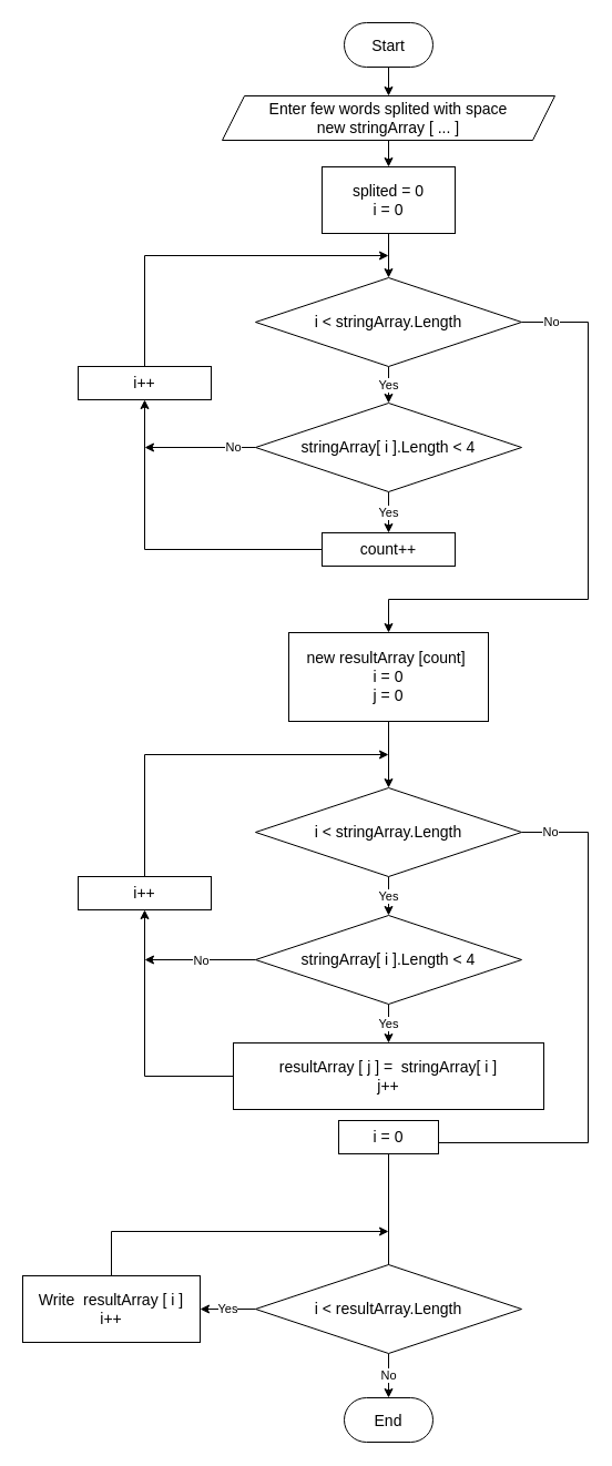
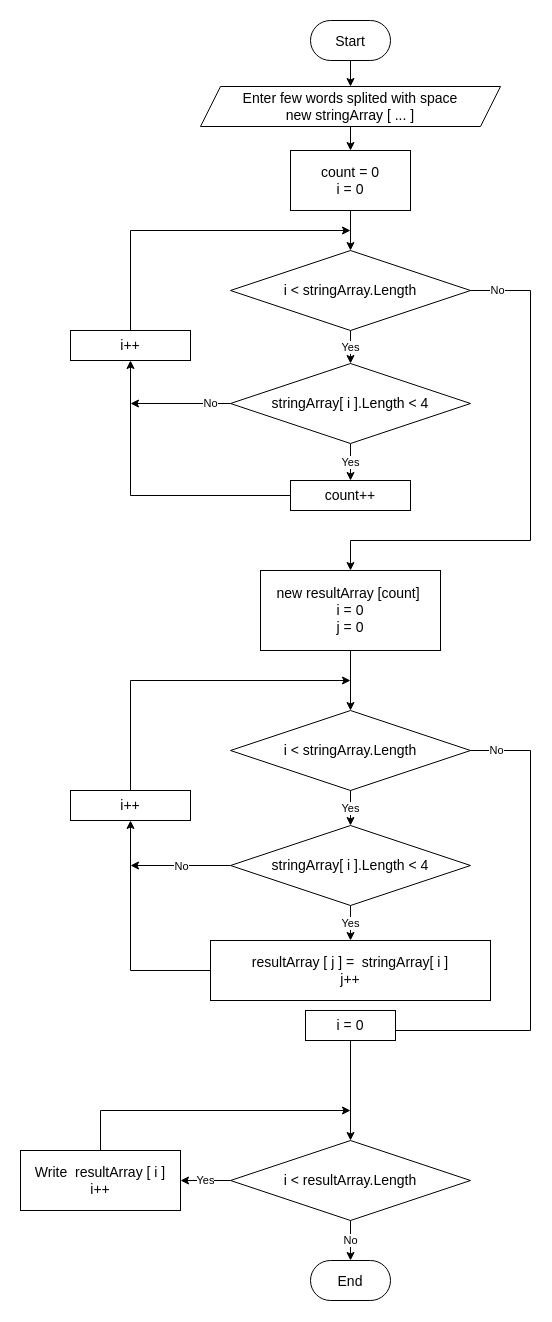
  <mxCell id="0" />
  <mxCell id="1" parent="0" />
  <mxCell id="2" style="edgeStyle=orthogonalEdgeStyle;rounded=0;orthogonalLoop=1;jettySize=auto;html=1;exitX=0.5;exitY=1;exitDx=0;exitDy=0;entryX=0.5;entryY=0;entryDx=0;entryDy=0;fontSize=14;" parent="1" source="3" target="5" edge="1"><mxGeometry relative="1" as="geometry" /></mxCell>
  <mxCell id="3" value="&lt;font style=&quot;font-size: 14px;&quot;&gt;Start&lt;/font&gt;" style="rounded=1;whiteSpace=wrap;html=1;fontSize=16;arcSize=50;" parent="1" vertex="1"><mxGeometry x="310" y="20" width="80" height="40" as="geometry" /></mxCell>
  <mxCell id="4" style="edgeStyle=orthogonalEdgeStyle;rounded=0;orthogonalLoop=1;jettySize=auto;html=1;exitX=0.5;exitY=1;exitDx=0;exitDy=0;entryX=0.5;entryY=0;entryDx=0;entryDy=0;fontSize=14;" parent="1" source="5" target="7" edge="1"><mxGeometry relative="1" as="geometry" /></mxCell>
  <mxCell id="5" value="Enter few words splited with space&lt;br&gt;new stringArray [ ... ]" style="shape=parallelogram;perimeter=parallelogramPerimeter;whiteSpace=wrap;html=1;fixedSize=1;fontSize=14;" parent="1" vertex="1"><mxGeometry x="200" y="86" width="300" height="40" as="geometry" /></mxCell>
  <mxCell id="6" style="edgeStyle=orthogonalEdgeStyle;rounded=0;orthogonalLoop=1;jettySize=auto;html=1;exitX=0.5;exitY=1;exitDx=0;exitDy=0;entryX=0.5;entryY=0;entryDx=0;entryDy=0;" parent="1" source="7" edge="1" target="10"><mxGeometry relative="1" as="geometry"><mxPoint x="350" y="300" as="targetPoint" /></mxGeometry></mxCell>
- <mxCell id="7" value="splited = 0&lt;br&gt;i = 0" style="rounded=0;whiteSpace=wrap;html=1;fontSize=14;" parent="1" vertex="1"><mxGeometry x="290" y="150" width="120" height="60" as="geometry" /></mxCell>
+ <mxCell id="7" value="count = 0&lt;br&gt;i = 0" style="rounded=0;whiteSpace=wrap;html=1;fontSize=14;" parent="1" vertex="1"><mxGeometry x="290" y="150" width="120" height="60" as="geometry" /></mxCell>
  <mxCell id="8" value="Yes" style="edgeStyle=orthogonalEdgeStyle;rounded=0;orthogonalLoop=1;jettySize=auto;html=1;exitX=0.5;exitY=1;exitDx=0;exitDy=0;entryX=0.5;entryY=0;entryDx=0;entryDy=0;" parent="1" source="10" target="13" edge="1"><mxGeometry relative="1" as="geometry" /></mxCell>
  <mxCell id="9" value="No" style="edgeStyle=orthogonalEdgeStyle;rounded=0;orthogonalLoop=1;jettySize=auto;html=1;exitX=1;exitY=0.5;exitDx=0;exitDy=0;entryX=0.5;entryY=0;entryDx=0;entryDy=0;" parent="1" source="10" target="17" edge="1"><mxGeometry x="-0.896" relative="1" as="geometry"><mxPoint x="350" y="680" as="targetPoint" /><Array as="points"><mxPoint x="530" y="290" /><mxPoint x="530" y="540" /><mxPoint x="350" y="540" /></Array><mxPoint as="offset" /></mxGeometry></mxCell>
  <mxCell id="10" value="i &amp;lt; stringArray.Length" style="rhombus;whiteSpace=wrap;html=1;fontSize=14;" parent="1" vertex="1"><mxGeometry x="230" y="250" width="240" height="80" as="geometry" /></mxCell>
  <mxCell id="11" value="Yes" style="edgeStyle=orthogonalEdgeStyle;rounded=0;orthogonalLoop=1;jettySize=auto;html=1;exitX=0.5;exitY=1;exitDx=0;exitDy=0;entryX=0.5;entryY=0;entryDx=0;entryDy=0;" parent="1" source="13" target="15" edge="1"><mxGeometry relative="1" as="geometry" /></mxCell>
  <mxCell id="12" value="No" style="edgeStyle=orthogonalEdgeStyle;rounded=0;orthogonalLoop=1;jettySize=auto;html=1;exitX=0;exitY=0.5;exitDx=0;exitDy=0;" parent="1" source="13" edge="1"><mxGeometry x="-0.6" relative="1" as="geometry"><mxPoint x="130" y="403" as="targetPoint" /><mxPoint as="offset" /></mxGeometry></mxCell>
  <mxCell id="13" value="stringArray[ i ].Length &amp;lt; 4" style="rhombus;whiteSpace=wrap;html=1;fontSize=14;" parent="1" vertex="1"><mxGeometry x="230" y="363" width="240" height="80" as="geometry" /></mxCell>
  <mxCell id="14" style="edgeStyle=orthogonalEdgeStyle;rounded=0;orthogonalLoop=1;jettySize=auto;html=1;exitX=0;exitY=0.5;exitDx=0;exitDy=0;entryX=0.5;entryY=1;entryDx=0;entryDy=0;" parent="1" source="15" target="22" edge="1"><mxGeometry relative="1" as="geometry" /></mxCell>
  <mxCell id="15" value="count++" style="rounded=0;whiteSpace=wrap;html=1;fontSize=14;" parent="1" vertex="1"><mxGeometry x="290" y="480" width="120" height="30" as="geometry" /></mxCell>
  <mxCell id="16" style="edgeStyle=orthogonalEdgeStyle;rounded=0;orthogonalLoop=1;jettySize=auto;html=1;exitX=0.5;exitY=1;exitDx=0;exitDy=0;entryX=0.5;entryY=0;entryDx=0;entryDy=0;" parent="1" source="17" target="20" edge="1"><mxGeometry relative="1" as="geometry" /></mxCell>
  <mxCell id="17" value="new resultArray [count]&amp;nbsp;&lt;br&gt;i = 0&lt;br&gt;j = 0" style="rounded=0;whiteSpace=wrap;html=1;fontSize=14;" parent="1" vertex="1"><mxGeometry x="260" y="570" width="180" height="80" as="geometry" /></mxCell>
  <mxCell id="18" value="Yes" style="edgeStyle=orthogonalEdgeStyle;rounded=0;orthogonalLoop=1;jettySize=auto;html=1;exitX=0.5;exitY=1;exitDx=0;exitDy=0;entryX=0.5;entryY=0;entryDx=0;entryDy=0;" parent="1" source="20" target="25" edge="1"><mxGeometry relative="1" as="geometry" /></mxCell>
  <mxCell id="19" value="No" style="edgeStyle=orthogonalEdgeStyle;rounded=0;orthogonalLoop=1;jettySize=auto;html=1;exitX=1;exitY=0.5;exitDx=0;exitDy=0;entryX=0.5;entryY=0;entryDx=0;entryDy=0;" parent="1" source="20" target="37" edge="1"><mxGeometry x="-0.902" relative="1" as="geometry"><mxPoint x="590" y="840" as="targetPoint" /><Array as="points"><mxPoint x="530" y="750" /><mxPoint x="530" y="1030" /><mxPoint x="350" y="1030" /></Array><mxPoint as="offset" /></mxGeometry></mxCell>
  <mxCell id="20" value="i &amp;lt; stringArray.Length" style="rhombus;whiteSpace=wrap;html=1;fontSize=14;" parent="1" vertex="1"><mxGeometry x="230" y="710" width="240" height="80" as="geometry" /></mxCell>
  <mxCell id="21" style="edgeStyle=orthogonalEdgeStyle;rounded=0;orthogonalLoop=1;jettySize=auto;html=1;exitX=0.5;exitY=0;exitDx=0;exitDy=0;" parent="1" source="22" edge="1"><mxGeometry relative="1" as="geometry"><mxPoint x="350" y="230" as="targetPoint" /><Array as="points"><mxPoint x="130" y="230" /></Array></mxGeometry></mxCell>
  <mxCell id="22" value="i++" style="rounded=0;whiteSpace=wrap;html=1;fontSize=14;" parent="1" vertex="1"><mxGeometry x="70" y="330" width="120" height="30" as="geometry" /></mxCell>
  <mxCell id="23" value="Yes" style="edgeStyle=orthogonalEdgeStyle;rounded=0;orthogonalLoop=1;jettySize=auto;html=1;exitX=0.5;exitY=1;exitDx=0;exitDy=0;entryX=0.5;entryY=0;entryDx=0;entryDy=0;" parent="1" source="25" target="27" edge="1"><mxGeometry relative="1" as="geometry" /></mxCell>
  <mxCell id="24" value="No" style="edgeStyle=orthogonalEdgeStyle;rounded=0;orthogonalLoop=1;jettySize=auto;html=1;exitX=0;exitY=0.5;exitDx=0;exitDy=0;" parent="1" source="25" edge="1"><mxGeometry relative="1" as="geometry"><mxPoint x="130" y="865" as="targetPoint" /></mxGeometry></mxCell>
  <mxCell id="25" value="stringArray[ i ].Length &amp;lt; 4" style="rhombus;whiteSpace=wrap;html=1;fontSize=14;" parent="1" vertex="1"><mxGeometry x="230" y="825" width="240" height="80" as="geometry" /></mxCell>
  <mxCell id="26" style="edgeStyle=orthogonalEdgeStyle;rounded=0;orthogonalLoop=1;jettySize=auto;html=1;exitX=0;exitY=0.5;exitDx=0;exitDy=0;entryX=0.5;entryY=1;entryDx=0;entryDy=0;" parent="1" source="27" target="29" edge="1"><mxGeometry relative="1" as="geometry" /></mxCell>
  <mxCell id="27" value="resultArray [ j ] =&amp;nbsp; stringArray[ i ]&lt;br&gt;j++" style="rounded=0;whiteSpace=wrap;html=1;fontSize=14;" parent="1" vertex="1"><mxGeometry x="210" y="940" width="280" height="60" as="geometry" /></mxCell>
  <mxCell id="28" style="edgeStyle=orthogonalEdgeStyle;rounded=0;orthogonalLoop=1;jettySize=auto;html=1;exitX=0.5;exitY=0;exitDx=0;exitDy=0;" parent="1" source="29" edge="1"><mxGeometry relative="1" as="geometry"><mxPoint x="350" y="680" as="targetPoint" /><Array as="points"><mxPoint x="130" y="680" /></Array></mxGeometry></mxCell>
  <mxCell id="29" value="i++" style="rounded=0;whiteSpace=wrap;html=1;fontSize=14;" parent="1" vertex="1"><mxGeometry x="70" y="790" width="120" height="30" as="geometry" /></mxCell>
  <mxCell id="30" value="No" style="edgeStyle=orthogonalEdgeStyle;rounded=0;orthogonalLoop=1;jettySize=auto;html=1;exitX=0.5;exitY=1;exitDx=0;exitDy=0;entryX=0.5;entryY=0;entryDx=0;entryDy=0;" parent="1" source="32" target="33" edge="1"><mxGeometry relative="1" as="geometry" /></mxCell>
  <mxCell id="31" value="Yes" style="edgeStyle=orthogonalEdgeStyle;rounded=0;orthogonalLoop=1;jettySize=auto;html=1;exitX=0;exitY=0.5;exitDx=0;exitDy=0;" parent="1" source="32" target="35" edge="1"><mxGeometry relative="1" as="geometry" /></mxCell>
  <mxCell id="32" value="i &amp;lt; resultArray.Length" style="rhombus;whiteSpace=wrap;html=1;fontSize=14;" parent="1" vertex="1"><mxGeometry x="230" y="1140" width="240" height="80" as="geometry" /></mxCell>
  <mxCell id="33" value="&lt;font style=&quot;font-size: 14px;&quot;&gt;End&lt;/font&gt;" style="rounded=1;whiteSpace=wrap;html=1;fontSize=16;arcSize=50;" parent="1" vertex="1"><mxGeometry x="310" y="1260" width="80" height="40" as="geometry" /></mxCell>
  <mxCell id="34" style="edgeStyle=orthogonalEdgeStyle;rounded=0;orthogonalLoop=1;jettySize=auto;html=1;exitX=0.5;exitY=0;exitDx=0;exitDy=0;" parent="1" source="35" edge="1"><mxGeometry relative="1" as="geometry"><mxPoint x="350" y="1110" as="targetPoint" /><Array as="points"><mxPoint x="100" y="1110" /></Array></mxGeometry></mxCell>
  <mxCell id="35" value="Write&amp;nbsp; resultArray [ i ]&lt;br&gt;i++" style="rounded=0;whiteSpace=wrap;html=1;fontSize=14;" parent="1" vertex="1"><mxGeometry x="20" y="1150" width="160" height="60" as="geometry" /></mxCell>
- <mxCell id="36" style="edgeStyle=orthogonalEdgeStyle;rounded=0;orthogonalLoop=1;jettySize=auto;html=1;exitX=0.5;exitY=1;exitDx=0;exitDy=0;endArrow=none;" parent="1" source="37" target="32" edge="1"><mxGeometry relative="1" as="geometry" /></mxCell>
+ <mxCell id="36" style="edgeStyle=orthogonalEdgeStyle;rounded=0;orthogonalLoop=1;jettySize=auto;html=1;exitX=0.5;exitY=1;exitDx=0;exitDy=0;" parent="1" source="37" target="32" edge="1"><mxGeometry relative="1" as="geometry" /></mxCell>
  <mxCell id="37" value="i = 0" style="rounded=0;whiteSpace=wrap;html=1;fontSize=14;" parent="1" vertex="1"><mxGeometry x="305" y="1010" width="90" height="30" as="geometry" /></mxCell>
